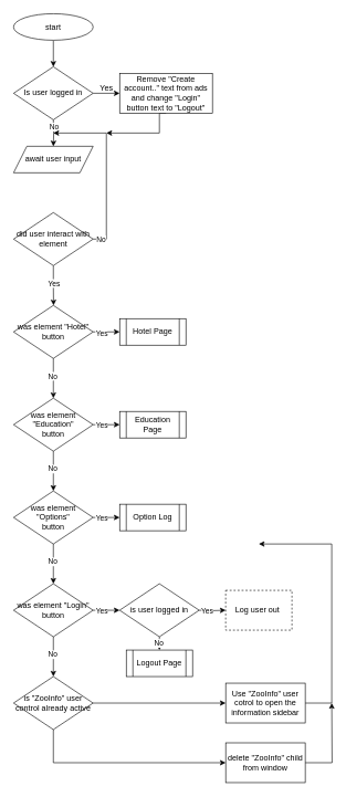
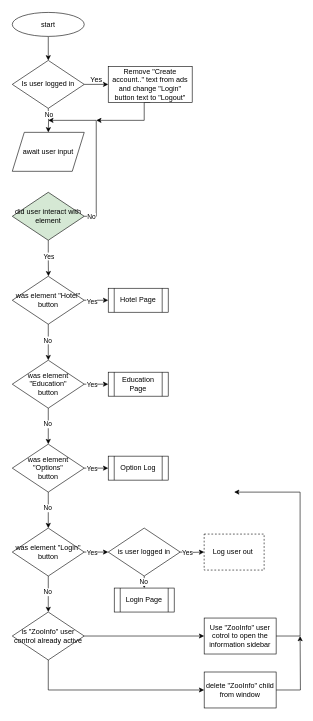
  <mxCell id="0" />
  <mxCell id="1" parent="0" />
  <mxCell id="2" style="edgeStyle=orthogonalEdgeStyle;rounded=0;orthogonalLoop=1;jettySize=auto;html=1;exitX=0.5;exitY=1;exitDx=0;exitDy=0;entryX=0.5;entryY=0;entryDx=0;entryDy=0;" edge="1" parent="1" target="6"><mxGeometry relative="1" as="geometry"><mxPoint x="80" y="180" as="sourcePoint" /></mxGeometry></mxCell>
  <mxCell id="3" value="No" style="edgeLabel;html=1;align=center;verticalAlign=middle;resizable=0;points=[];" vertex="1" connectable="0" parent="2"><mxGeometry x="-0.373" y="1" relative="1" as="geometry"><mxPoint x="-1" y="-2" as="offset" /></mxGeometry></mxCell>
  <mxCell id="4" style="edgeStyle=orthogonalEdgeStyle;rounded=0;orthogonalLoop=1;jettySize=auto;html=1;exitX=0.5;exitY=1;exitDx=0;exitDy=0;entryX=0.5;entryY=0;entryDx=0;entryDy=0;" edge="1" parent="1" source="5" target="20"><mxGeometry relative="1" as="geometry" /></mxCell>
  <mxCell id="5" value="start" style="ellipse;whiteSpace=wrap;html=1;" vertex="1" parent="1"><mxGeometry x="20" width="120" height="40" as="geometry" y="20" /></mxCell>
- <mxCell id="6" value="await user input" style="shape=parallelogram;perimeter=parallelogramPerimeter;whiteSpace=wrap;html=1;fixedSize=1;" vertex="1" parent="1"><mxGeometry x="20" y="220" width="120" height="40" as="geometry" /></mxCell>
+ <mxCell id="6" value="await user input" style="shape=parallelogram;perimeter=parallelogramPerimeter;whiteSpace=wrap;html=1;fixedSize=1;" vertex="1" parent="1"><mxGeometry x="20" y="220" width="120" height="65" as="geometry" /></mxCell>
  <mxCell id="7" style="edgeStyle=orthogonalEdgeStyle;rounded=0;orthogonalLoop=1;jettySize=auto;html=1;exitX=1;exitY=0.5;exitDx=0;exitDy=0;" edge="1" parent="1" source="11"><mxGeometry relative="1" as="geometry"><mxPoint x="80" y="200" as="targetPoint" /><Array as="points"><mxPoint x="160" y="360" /><mxPoint x="160" y="200" /></Array></mxGeometry></mxCell>
  <mxCell id="8" value="No" style="edgeLabel;html=1;align=center;verticalAlign=middle;resizable=0;points=[];" vertex="1" connectable="0" parent="7"><mxGeometry x="-0.914" relative="1" as="geometry"><mxPoint as="offset" /></mxGeometry></mxCell>
  <mxCell id="9" style="edgeStyle=orthogonalEdgeStyle;rounded=0;orthogonalLoop=1;jettySize=auto;html=1;exitX=0.5;exitY=1;exitDx=0;exitDy=0;" edge="1" parent="1" source="11"><mxGeometry relative="1" as="geometry"><mxPoint x="80.286" y="460" as="targetPoint" /></mxGeometry></mxCell>
  <mxCell id="10" value="Yes" style="edgeLabel;html=1;align=center;verticalAlign=middle;resizable=0;points=[];" vertex="1" connectable="0" parent="9"><mxGeometry x="-0.153" relative="1" as="geometry"><mxPoint as="offset" /></mxGeometry></mxCell>
- <mxCell id="11" value="did user interact with element" style="rhombus;whiteSpace=wrap;html=1;" vertex="1" parent="1"><mxGeometry x="20" y="320" width="120" height="80" as="geometry" /></mxCell>
+ <mxCell id="11" value="did user interact with element" style="rhombus;whiteSpace=wrap;html=1;fillColor=#d5e8d4;" vertex="1" parent="1"><mxGeometry x="20" y="320" width="120" height="80" as="geometry" /></mxCell>
  <mxCell id="12" value="was element &quot;Hotel&quot;&lt;div&gt;button&lt;/div&gt;" style="rhombus;whiteSpace=wrap;html=1;" vertex="1" parent="1"><mxGeometry x="20" y="460" width="120" height="80" as="geometry" /></mxCell>
  <mxCell id="13" style="edgeStyle=orthogonalEdgeStyle;rounded=0;orthogonalLoop=1;jettySize=auto;html=1;exitX=0.5;exitY=1;exitDx=0;exitDy=0;" edge="1" parent="1" source="12"><mxGeometry relative="1" as="geometry"><mxPoint x="80" y="600" as="targetPoint" /><mxPoint x="90" y="410" as="sourcePoint" /></mxGeometry></mxCell>
  <mxCell id="14" value="No" style="edgeLabel;html=1;align=center;verticalAlign=middle;resizable=0;points=[];" vertex="1" connectable="0" parent="13"><mxGeometry x="-0.141" y="-2" relative="1" as="geometry"><mxPoint as="offset" /></mxGeometry></mxCell>
  <mxCell id="15" style="edgeStyle=orthogonalEdgeStyle;rounded=0;orthogonalLoop=1;jettySize=auto;html=1;exitX=1;exitY=0.5;exitDx=0;exitDy=0;" edge="1" parent="1"><mxGeometry relative="1" as="geometry"><mxPoint x="180" y="500" as="targetPoint" /><mxPoint x="140" y="500" as="sourcePoint" /><Array as="points"><mxPoint x="180" y="500" /><mxPoint x="180" y="500" /></Array></mxGeometry></mxCell>
  <mxCell id="16" value="No" style="edgeLabel;html=1;align=center;verticalAlign=middle;resizable=0;points=[];" vertex="1" connectable="0" parent="15"><mxGeometry x="-0.914" relative="1" as="geometry"><mxPoint x="8" as="offset" /></mxGeometry></mxCell>
  <mxCell id="17" value="Yes" style="edgeLabel;html=1;align=center;verticalAlign=middle;resizable=0;points=[];" vertex="1" connectable="0" parent="15"><mxGeometry x="-0.4" y="-1" relative="1" as="geometry"><mxPoint as="offset" /></mxGeometry></mxCell>
  <mxCell id="18" value="Hotel Page" style="shape=process;whiteSpace=wrap;html=1;backgroundOutline=1;" vertex="1" parent="1"><mxGeometry x="180" y="480" width="100" height="40" as="geometry" /></mxCell>
  <mxCell id="19" style="edgeStyle=orthogonalEdgeStyle;rounded=0;orthogonalLoop=1;jettySize=auto;html=1;exitX=1;exitY=0.5;exitDx=0;exitDy=0;entryX=0;entryY=0.5;entryDx=0;entryDy=0;" edge="1" parent="1" source="20" target="22"><mxGeometry relative="1" as="geometry" /></mxCell>
  <mxCell id="20" value="Is user logged in" style="rhombus;whiteSpace=wrap;html=1;" vertex="1" parent="1"><mxGeometry x="20" y="100" width="120" height="80" as="geometry" /></mxCell>
  <mxCell id="21" style="edgeStyle=orthogonalEdgeStyle;rounded=0;orthogonalLoop=1;jettySize=auto;html=1;exitX=0.5;exitY=1;exitDx=0;exitDy=0;" edge="1" parent="1" source="22"><mxGeometry relative="1" as="geometry"><mxPoint x="160" y="200" as="targetPoint" /><Array as="points"><mxPoint x="240" y="200" /></Array></mxGeometry></mxCell>
  <mxCell id="22" value="Remove &quot;Create account..&quot; text from ads and change &quot;Login&quot; button&amp;nbsp;text to &quot;Logout&quot;" style="rounded=0;whiteSpace=wrap;html=1;" vertex="1" parent="1"><mxGeometry x="180" y="110" width="140" height="60" as="geometry" /></mxCell>
  <mxCell id="23" value="Yes" style="text;html=1;align=center;verticalAlign=middle;resizable=0;points=[];autosize=1;strokeColor=none;fillColor=none;" vertex="1" parent="1"><mxGeometry x="140" y="118" width="40" height="30" as="geometry" /></mxCell>
  <mxCell id="24" value="was element &quot;Education&quot;&lt;div&gt;button&lt;/div&gt;" style="rhombus;whiteSpace=wrap;html=1;" vertex="1" parent="1"><mxGeometry x="20" y="600" width="120" height="80" as="geometry" /></mxCell>
  <mxCell id="25" style="edgeStyle=orthogonalEdgeStyle;rounded=0;orthogonalLoop=1;jettySize=auto;html=1;exitX=0.5;exitY=1;exitDx=0;exitDy=0;" edge="1" parent="1" source="24"><mxGeometry relative="1" as="geometry"><mxPoint x="80" y="740" as="targetPoint" /><mxPoint x="90" y="550" as="sourcePoint" /></mxGeometry></mxCell>
  <mxCell id="26" value="No" style="edgeLabel;html=1;align=center;verticalAlign=middle;resizable=0;points=[];" vertex="1" connectable="0" parent="25"><mxGeometry x="-0.141" y="-2" relative="1" as="geometry"><mxPoint as="offset" /></mxGeometry></mxCell>
  <mxCell id="27" style="edgeStyle=orthogonalEdgeStyle;rounded=0;orthogonalLoop=1;jettySize=auto;html=1;exitX=1;exitY=0.5;exitDx=0;exitDy=0;" edge="1" parent="1"><mxGeometry relative="1" as="geometry"><mxPoint x="180" y="640" as="targetPoint" /><mxPoint x="140" y="640" as="sourcePoint" /><Array as="points"><mxPoint x="180" y="640" /><mxPoint x="180" y="640" /></Array></mxGeometry></mxCell>
  <mxCell id="28" value="No" style="edgeLabel;html=1;align=center;verticalAlign=middle;resizable=0;points=[];" vertex="1" connectable="0" parent="27"><mxGeometry x="-0.914" relative="1" as="geometry"><mxPoint x="8" as="offset" /></mxGeometry></mxCell>
  <mxCell id="29" value="Yes" style="edgeLabel;html=1;align=center;verticalAlign=middle;resizable=0;points=[];" vertex="1" connectable="0" parent="27"><mxGeometry x="-0.4" y="-1" relative="1" as="geometry"><mxPoint as="offset" /></mxGeometry></mxCell>
  <mxCell id="30" value="Education Page" style="shape=process;whiteSpace=wrap;html=1;backgroundOutline=1;" vertex="1" parent="1"><mxGeometry x="180" y="620" width="100" height="40" as="geometry" /></mxCell>
  <mxCell id="31" value="was element &quot;Options&quot;&lt;div&gt;button&lt;/div&gt;" style="rhombus;whiteSpace=wrap;html=1;" vertex="1" parent="1"><mxGeometry x="20" y="740" width="120" height="80" as="geometry" /></mxCell>
  <mxCell id="32" style="edgeStyle=orthogonalEdgeStyle;rounded=0;orthogonalLoop=1;jettySize=auto;html=1;exitX=0.5;exitY=1;exitDx=0;exitDy=0;" edge="1" parent="1" source="31"><mxGeometry relative="1" as="geometry"><mxPoint x="80" y="880" as="targetPoint" /><mxPoint x="90" y="690" as="sourcePoint" /></mxGeometry></mxCell>
  <mxCell id="33" value="No" style="edgeLabel;html=1;align=center;verticalAlign=middle;resizable=0;points=[];" vertex="1" connectable="0" parent="32"><mxGeometry x="-0.141" y="-2" relative="1" as="geometry"><mxPoint as="offset" /></mxGeometry></mxCell>
  <mxCell id="34" style="edgeStyle=orthogonalEdgeStyle;rounded=0;orthogonalLoop=1;jettySize=auto;html=1;exitX=1;exitY=0.5;exitDx=0;exitDy=0;" edge="1" parent="1"><mxGeometry relative="1" as="geometry"><mxPoint x="180" y="780" as="targetPoint" /><mxPoint x="140" y="780" as="sourcePoint" /><Array as="points"><mxPoint x="180" y="780" /><mxPoint x="180" y="780" /></Array></mxGeometry></mxCell>
  <mxCell id="35" value="No" style="edgeLabel;html=1;align=center;verticalAlign=middle;resizable=0;points=[];" vertex="1" connectable="0" parent="34"><mxGeometry x="-0.914" relative="1" as="geometry"><mxPoint x="8" as="offset" /></mxGeometry></mxCell>
  <mxCell id="36" value="Yes" style="edgeLabel;html=1;align=center;verticalAlign=middle;resizable=0;points=[];" vertex="1" connectable="0" parent="34"><mxGeometry x="-0.4" y="-1" relative="1" as="geometry"><mxPoint as="offset" /></mxGeometry></mxCell>
  <mxCell id="37" value="Option Log" style="shape=process;whiteSpace=wrap;html=1;backgroundOutline=1;" vertex="1" parent="1"><mxGeometry x="180" y="760" width="100" height="40" as="geometry" /></mxCell>
  <mxCell id="38" value="was element &quot;Login&quot;&lt;div&gt;button&lt;/div&gt;" style="rhombus;whiteSpace=wrap;html=1;" vertex="1" parent="1"><mxGeometry x="20" y="880" width="120" height="80" as="geometry" /></mxCell>
  <mxCell id="39" style="edgeStyle=orthogonalEdgeStyle;rounded=0;orthogonalLoop=1;jettySize=auto;html=1;exitX=0.5;exitY=1;exitDx=0;exitDy=0;" edge="1" parent="1" source="38"><mxGeometry relative="1" as="geometry"><mxPoint x="80" y="1020" as="targetPoint" /><mxPoint x="90" y="830" as="sourcePoint" /></mxGeometry></mxCell>
  <mxCell id="40" value="No" style="edgeLabel;html=1;align=center;verticalAlign=middle;resizable=0;points=[];" vertex="1" connectable="0" parent="39"><mxGeometry x="-0.141" y="-2" relative="1" as="geometry"><mxPoint as="offset" /></mxGeometry></mxCell>
  <mxCell id="41" style="edgeStyle=orthogonalEdgeStyle;rounded=0;orthogonalLoop=1;jettySize=auto;html=1;exitX=1;exitY=0.5;exitDx=0;exitDy=0;" edge="1" parent="1"><mxGeometry relative="1" as="geometry"><mxPoint x="180" y="920" as="targetPoint" /><mxPoint x="140" y="920" as="sourcePoint" /><Array as="points"><mxPoint x="180" y="920" /><mxPoint x="180" y="920" /></Array></mxGeometry></mxCell>
  <mxCell id="42" value="No" style="edgeLabel;html=1;align=center;verticalAlign=middle;resizable=0;points=[];" vertex="1" connectable="0" parent="41"><mxGeometry x="-0.914" relative="1" as="geometry"><mxPoint x="8" as="offset" /></mxGeometry></mxCell>
  <mxCell id="43" value="Yes" style="edgeLabel;html=1;align=center;verticalAlign=middle;resizable=0;points=[];" vertex="1" connectable="0" parent="41"><mxGeometry x="-0.4" y="-1" relative="1" as="geometry"><mxPoint as="offset" /></mxGeometry></mxCell>
- <mxCell id="44" value="Logout Page" style="shape=process;whiteSpace=wrap;html=1;backgroundOutline=1;" vertex="1" parent="1"><mxGeometry x="190" y="980" width="100" height="40" as="geometry" /></mxCell>
+ <mxCell id="44" value="Login Page" style="shape=process;whiteSpace=wrap;html=1;backgroundOutline=1;" vertex="1" parent="1"><mxGeometry x="190" y="980" width="100" height="40" as="geometry" /></mxCell>
  <mxCell id="45" value="is user logged in" style="rhombus;whiteSpace=wrap;html=1;" vertex="1" parent="1"><mxGeometry x="180" y="880" width="120" height="80" as="geometry" /></mxCell>
  <mxCell id="46" style="edgeStyle=orthogonalEdgeStyle;rounded=0;orthogonalLoop=1;jettySize=auto;html=1;exitX=0.5;exitY=1;exitDx=0;exitDy=0;" edge="1" parent="1" source="45"><mxGeometry relative="1" as="geometry"><mxPoint x="240" y="980" as="targetPoint" /><mxPoint x="250" y="830" as="sourcePoint" /></mxGeometry></mxCell>
  <mxCell id="47" value="No" style="edgeLabel;html=1;align=center;verticalAlign=middle;resizable=0;points=[];" vertex="1" connectable="0" parent="46"><mxGeometry x="-0.141" y="-2" relative="1" as="geometry"><mxPoint as="offset" /></mxGeometry></mxCell>
  <mxCell id="48" style="edgeStyle=orthogonalEdgeStyle;rounded=0;orthogonalLoop=1;jettySize=auto;html=1;exitX=1;exitY=0.5;exitDx=0;exitDy=0;entryX=0;entryY=0.5;entryDx=0;entryDy=0;" edge="1" parent="1" target="50"><mxGeometry relative="1" as="geometry"><mxPoint x="320" y="920" as="targetPoint" /><mxPoint x="300" y="920" as="sourcePoint" /><Array as="points" /></mxGeometry></mxCell>
  <mxCell id="49" value="Yes" style="edgeLabel;html=1;align=center;verticalAlign=middle;resizable=0;points=[];" vertex="1" connectable="0" parent="48"><mxGeometry x="-0.4" y="-1" relative="1" as="geometry"><mxPoint as="offset" /></mxGeometry></mxCell>
  <mxCell id="50" value="Log user out&amp;nbsp;" style="rounded=0;whiteSpace=wrap;html=1;dashed=1;" vertex="1" parent="1"><mxGeometry x="340" y="890" width="100" height="60" as="geometry" /></mxCell>
  <mxCell id="51" style="edgeStyle=orthogonalEdgeStyle;rounded=0;orthogonalLoop=1;jettySize=auto;html=1;exitX=1;exitY=0.5;exitDx=0;exitDy=0;" edge="1" parent="1" source="52"><mxGeometry relative="1" as="geometry"><mxPoint x="390" y="820" as="targetPoint" /><Array as="points"><mxPoint x="500" y="1060" /><mxPoint x="500" y="820" /></Array></mxGeometry></mxCell>
  <mxCell id="52" value="Use &quot;ZooInfo&quot; user cotrol to open the information sidebar" style="rounded=0;whiteSpace=wrap;html=1;" vertex="1" parent="1"><mxGeometry x="340" y="1030" width="120" height="60" as="geometry" /></mxCell>
  <mxCell id="53" style="edgeStyle=orthogonalEdgeStyle;rounded=0;orthogonalLoop=1;jettySize=auto;html=1;exitX=1;exitY=0.5;exitDx=0;exitDy=0;" edge="1" parent="1" source="54"><mxGeometry relative="1" as="geometry"><mxPoint x="500" y="1060" as="targetPoint" /></mxGeometry></mxCell>
  <mxCell id="54" value="delete &quot;ZooInfo&quot; child from window" style="rounded=0;whiteSpace=wrap;html=1;" vertex="1" parent="1"><mxGeometry x="340" y="1120" width="120" height="60" as="geometry" /></mxCell>
  <mxCell id="55" style="edgeStyle=orthogonalEdgeStyle;rounded=0;orthogonalLoop=1;jettySize=auto;html=1;exitX=0.5;exitY=1;exitDx=0;exitDy=0;entryX=0;entryY=0.5;entryDx=0;entryDy=0;" edge="1" parent="1" source="56" target="54"><mxGeometry relative="1" as="geometry" /></mxCell>
  <mxCell id="56" value="is &quot;ZooInfo&quot; user control already active" style="rhombus;whiteSpace=wrap;html=1;" vertex="1" parent="1"><mxGeometry x="20" y="1020" width="120" height="80" as="geometry" /></mxCell>
  <mxCell id="57" style="edgeStyle=orthogonalEdgeStyle;rounded=0;orthogonalLoop=1;jettySize=auto;html=1;exitX=1;exitY=0.5;exitDx=0;exitDy=0;entryX=0;entryY=0.5;entryDx=0;entryDy=0;" edge="1" parent="1" source="56" target="52"><mxGeometry relative="1" as="geometry" /></mxCell>
